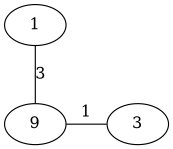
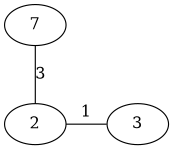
  graph {
-   2 [label=9]
+   2
    3
-   1
+   1 [label=7]
    subgraph sub_1 {
      rank=same
      2
      3
    }
    2 -- 3 [label=1]
    1 -- 2 [label=3]
  }
